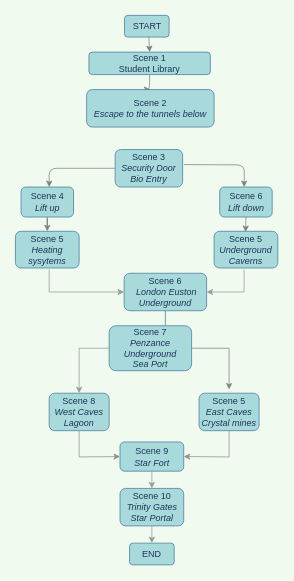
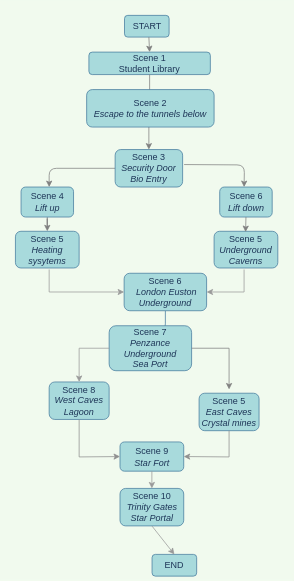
  <mxCell id="0" />
  <mxCell id="1" parent="0" />
  <mxCell id="2" style="edgeStyle=orthogonalEdgeStyle;curved=0;rounded=1;sketch=0;orthogonalLoop=1;jettySize=auto;html=1;fontColor=#1D3557;strokeColor=#808080;fillColor=#A8DADC;" parent="1" edge="1"><mxGeometry relative="1" as="geometry"><mxPoint x="325" y="249" as="targetPoint" /><mxPoint x="245" y="219" as="sourcePoint" /></mxGeometry></mxCell>
  <mxCell id="3" style="edgeStyle=orthogonalEdgeStyle;curved=0;rounded=1;sketch=0;orthogonalLoop=1;jettySize=auto;html=1;fontColor=#1D3557;strokeColor=#808080;fillColor=#A8DADC;" parent="1" source="4" edge="1"><mxGeometry relative="1" as="geometry"><mxPoint x="65" y="249" as="targetPoint" /><Array as="points"><mxPoint x="65" y="224" /></Array></mxGeometry></mxCell>
  <mxCell id="4" value="Scene 3 &lt;br&gt;&lt;i&gt;Security Door&lt;br&gt;Bio Entry&lt;/i&gt;" style="whiteSpace=wrap;html=1;fillColor=#A8DADC;strokeColor=#457B9D;fontColor=#1D3557;rounded=1;" parent="1" vertex="1"><mxGeometry x="153" y="199" width="90" height="50" as="geometry" /></mxCell>
  <mxCell id="5" value="Scene 5 &lt;i&gt;Underground&lt;br&gt;Caverns&lt;/i&gt;" style="whiteSpace=wrap;html=1;fillColor=#A8DADC;strokeColor=#457B9D;fontColor=#1D3557;rounded=1;" parent="1" vertex="1"><mxGeometry x="285" y="308" width="85" height="49" as="geometry" /></mxCell>
  <mxCell id="6" value="Scene 1&lt;br&gt;Student Library" style="whiteSpace=wrap;html=1;fillColor=#A8DADC;strokeColor=#457B9D;fontColor=#1D3557;rounded=1;" parent="1" vertex="1"><mxGeometry x="118" y="69" width="162" height="30" as="geometry" /></mxCell>
- <mxCell id="7" value="" style="edgeStyle=orthogonalEdgeStyle;curved=0;rounded=1;sketch=0;orthogonalLoop=1;jettySize=auto;html=1;fontColor=#1D3557;strokeColor=#808080;fillColor=#A8DADC;exitX=0.5;exitY=1;exitDx=0;exitDy=0;" parent="1" source="6" target="8" edge="1"><mxGeometry relative="1" as="geometry" /></mxCell>
+ <mxCell id="7" value="" style="edgeStyle=orthogonalEdgeStyle;curved=0;rounded=1;sketch=0;orthogonalLoop=1;jettySize=auto;html=1;fontColor=#1D3557;strokeColor=#808080;fillColor=#A8DADC;exitX=0.5;exitY=1;exitDx=0;exitDy=0;" parent="1" source="6" target="4" edge="1"><mxGeometry relative="1" as="geometry" /></mxCell>
  <mxCell id="8" value="Scene 2&lt;br&gt;&lt;i&gt;Escape to the tunnels below&lt;/i&gt;" style="whiteSpace=wrap;html=1;fillColor=#A8DADC;strokeColor=#457B9D;fontColor=#1D3557;rounded=1;" parent="1" vertex="1"><mxGeometry x="115" y="119" width="170" height="50" as="geometry" /></mxCell>
  <mxCell id="9" value="" style="edgeStyle=orthogonalEdgeStyle;curved=0;rounded=1;sketch=0;orthogonalLoop=1;jettySize=auto;html=1;fontColor=#1D3557;strokeColor=#808080;fillColor=#A8DADC;entryX=0.5;entryY=0;entryDx=0;entryDy=0;" parent="1" source="10" target="15" edge="1"><mxGeometry relative="1" as="geometry"><mxPoint x="63" y="329" as="targetPoint" /></mxGeometry></mxCell>
  <mxCell id="10" value="Scene 4&lt;br&gt;&lt;i&gt;Lift up&lt;/i&gt;" style="whiteSpace=wrap;html=1;fillColor=#A8DADC;strokeColor=#457B9D;fontColor=#1D3557;rounded=1;" parent="1" vertex="1"><mxGeometry x="27.5" y="249" width="70" height="40" as="geometry" /></mxCell>
  <mxCell id="11" value="Scene 6&lt;br&gt;&lt;i&gt;Lift down&lt;/i&gt;" style="whiteSpace=wrap;html=1;fillColor=#A8DADC;strokeColor=#457B9D;fontColor=#1D3557;rounded=1;" parent="1" vertex="1"><mxGeometry x="292.5" y="249" width="70" height="40" as="geometry" /></mxCell>
  <mxCell id="12" style="edgeStyle=orthogonalEdgeStyle;curved=0;rounded=1;sketch=0;orthogonalLoop=1;jettySize=auto;html=1;fontColor=#1D3557;strokeColor=#457B9D;fillColor=#A8DADC;" parent="1" source="14" edge="1"><mxGeometry relative="1" as="geometry"><mxPoint x="200.5" y="469" as="targetPoint" /></mxGeometry></mxCell>
  <mxCell id="13" value="" style="edgeStyle=orthogonalEdgeStyle;curved=0;rounded=1;sketch=0;orthogonalLoop=1;jettySize=auto;html=1;fontColor=#1D3557;strokeColor=#808080;fillColor=#A8DADC;exitX=0.5;exitY=1;exitDx=0;exitDy=0;" parent="1" source="11" edge="1"><mxGeometry relative="1" as="geometry"><mxPoint x="327" y="299" as="sourcePoint" /><mxPoint x="327" y="309" as="targetPoint" /></mxGeometry></mxCell>
  <mxCell id="14" value="&amp;nbsp; &amp;nbsp; &amp;nbsp; &amp;nbsp;Scene 6&amp;nbsp; &amp;nbsp; &amp;nbsp; &amp;nbsp; &amp;nbsp;&lt;i&gt;London&amp;nbsp;Euston Underground&lt;/i&gt;" style="whiteSpace=wrap;html=1;fillColor=#A8DADC;strokeColor=#457B9D;fontColor=#1D3557;rounded=1;" parent="1" vertex="1"><mxGeometry x="165" y="364" width="110" height="50" as="geometry" /></mxCell>
  <mxCell id="15" value="Scene 5 &lt;i&gt;Heating sysytems&lt;/i&gt;" style="whiteSpace=wrap;html=1;fillColor=#A8DADC;strokeColor=#457B9D;fontColor=#1D3557;rounded=1;" parent="1" vertex="1"><mxGeometry x="20" y="308" width="85" height="49" as="geometry" /></mxCell>
  <mxCell id="16" value="Scene 5&lt;br&gt;&lt;i&gt;East Caves&lt;br&gt;Crystal mines&lt;/i&gt;" style="whiteSpace=wrap;html=1;fillColor=#A8DADC;strokeColor=#457B9D;fontColor=#1D3557;rounded=1;" parent="1" vertex="1"><mxGeometry x="265" y="524" width="80" height="50" as="geometry" /></mxCell>
- <mxCell id="17" value="Scene 8&lt;br&gt;&lt;i&gt;West Caves&lt;br&gt;Lagoon&lt;/i&gt;" style="whiteSpace=wrap;html=1;fillColor=#A8DADC;strokeColor=#457B9D;fontColor=#1D3557;rounded=1;" parent="1" vertex="1"><mxGeometry x="65" y="524" width="80" height="50" as="geometry" /></mxCell>
+ <mxCell id="17" value="Scene 8&lt;br&gt;&lt;i&gt;West Caves&lt;br&gt;Lagoon&lt;/i&gt;" style="whiteSpace=wrap;html=1;fillColor=#A8DADC;strokeColor=#457B9D;fontColor=#1D3557;rounded=1;" parent="1" vertex="1"><mxGeometry x="65" y="509" width="80" height="50" as="geometry" /></mxCell>
  <mxCell id="18" value="Scene 7&lt;br&gt;&lt;i&gt;Penzance Underground&lt;br&gt;Sea Port&lt;/i&gt;" style="whiteSpace=wrap;html=1;fillColor=#A8DADC;strokeColor=#457B9D;fontColor=#1D3557;rounded=1;" parent="1" vertex="1"><mxGeometry x="145" y="434" width="110" height="60" as="geometry" /></mxCell>
  <mxCell id="19" value="Scene 9&lt;br&gt;&lt;i&gt;Star Fort&lt;/i&gt;" style="whiteSpace=wrap;html=1;fillColor=#A8DADC;strokeColor=#457B9D;fontColor=#1D3557;rounded=1;" parent="1" vertex="1"><mxGeometry x="159.5" y="589" width="85" height="39" as="geometry" /></mxCell>
  <mxCell id="20" value="START" style="whiteSpace=wrap;html=1;fillColor=#A8DADC;strokeColor=#457B9D;fontColor=#1D3557;rounded=1;" parent="1" vertex="1"><mxGeometry x="165.5" y="20" width="59.5" height="29" as="geometry" /></mxCell>
  <mxCell id="21" value="" style="endArrow=classic;html=1;rounded=1;sketch=0;fontColor=#1D3557;strokeColor=#808080;fillColor=#A8DADC;curved=0;entryX=0.5;entryY=0;entryDx=0;entryDy=0;" parent="1" target="6" edge="1"><mxGeometry width="50" height="50" relative="1" as="geometry"><mxPoint x="198" y="49" as="sourcePoint" /><mxPoint x="295" y="29" as="targetPoint" /></mxGeometry></mxCell>
  <mxCell id="22" value="Scene 10&lt;br&gt;&lt;i&gt;Trinity Gates&lt;br&gt;Star Portal&lt;/i&gt;" style="whiteSpace=wrap;html=1;fillColor=#A8DADC;strokeColor=#457B9D;fontColor=#1D3557;rounded=1;" parent="1" vertex="1"><mxGeometry x="159.5" y="651" width="85" height="50" as="geometry" /></mxCell>
- <mxCell id="23" value="END" style="whiteSpace=wrap;html=1;fillColor=#A8DADC;strokeColor=#457B9D;fontColor=#1D3557;rounded=1;" parent="1" vertex="1"><mxGeometry x="172.25" y="724" width="59.5" height="29" as="geometry" /></mxCell>
+ <mxCell id="23" value="END" style="whiteSpace=wrap;html=1;fillColor=#A8DADC;strokeColor=#457B9D;fontColor=#1D3557;rounded=1;" parent="1" vertex="1"><mxGeometry x="202.25" y="739" width="59.5" height="29" as="geometry" /></mxCell>
  <mxCell id="24" value="" style="endArrow=classic;html=1;rounded=0;exitX=0.5;exitY=1;exitDx=0;exitDy=0;entryX=1;entryY=0.5;entryDx=0;entryDy=0;strokeColor=#8F8F8F;" parent="1" source="16" target="19" edge="1"><mxGeometry width="50" height="50" relative="1" as="geometry"><mxPoint x="195" y="729" as="sourcePoint" /><mxPoint x="245" y="679" as="targetPoint" /><Array as="points"><mxPoint x="305" y="609" /></Array></mxGeometry></mxCell>
  <mxCell id="25" value="" style="endArrow=classic;html=1;rounded=0;exitX=0.5;exitY=1;exitDx=0;exitDy=0;entryX=0;entryY=0.5;entryDx=0;entryDy=0;strokeColor=#8F8F8F;" parent="1" source="17" target="19" edge="1"><mxGeometry width="50" height="50" relative="1" as="geometry"><mxPoint x="55" y="660" as="sourcePoint" /><mxPoint x="105" y="610" as="targetPoint" /><Array as="points"><mxPoint x="105" y="609" /></Array></mxGeometry></mxCell>
  <mxCell id="26" value="" style="endArrow=classic;html=1;rounded=0;strokeColor=#999999;entryX=0;entryY=0.5;entryDx=0;entryDy=0;" parent="1" target="14" edge="1"><mxGeometry width="50" height="50" relative="1" as="geometry"><mxPoint x="65" y="359" as="sourcePoint" /><mxPoint x="-5" y="429" as="targetPoint" /><Array as="points"><mxPoint x="65" y="389" /></Array></mxGeometry></mxCell>
  <mxCell id="27" value="" style="endArrow=classic;html=1;rounded=0;strokeColor=#999999;entryX=1;entryY=0.5;entryDx=0;entryDy=0;" parent="1" target="14" edge="1"><mxGeometry width="50" height="50" relative="1" as="geometry"><mxPoint x="325" y="359" as="sourcePoint" /><mxPoint x="245" y="359" as="targetPoint" /><Array as="points"><mxPoint x="325" y="389" /></Array></mxGeometry></mxCell>
  <mxCell id="28" value="" style="endArrow=classic;html=1;rounded=0;strokeColor=#999999;entryX=0.5;entryY=0;entryDx=0;entryDy=0;exitX=0.5;exitY=1;exitDx=0;exitDy=0;" parent="1" source="22" target="23" edge="1"><mxGeometry width="50" height="50" relative="1" as="geometry"><mxPoint x="125" y="589" as="sourcePoint" /><mxPoint x="175" y="539" as="targetPoint" /></mxGeometry></mxCell>
  <mxCell id="29" value="" style="endArrow=classic;html=1;rounded=0;strokeColor=#999999;entryX=0.5;entryY=0;entryDx=0;entryDy=0;exitX=0.5;exitY=1;exitDx=0;exitDy=0;" parent="1" edge="1"><mxGeometry width="50" height="50" relative="1" as="geometry"><mxPoint x="202" y="628" as="sourcePoint" /><mxPoint x="202" y="651" as="targetPoint" /></mxGeometry></mxCell>
  <mxCell id="30" value="" style="endArrow=classic;html=1;rounded=0;entryX=0.5;entryY=0;entryDx=0;entryDy=0;exitX=0;exitY=0.5;exitDx=0;exitDy=0;strokeColor=#999999;" edge="1" parent="1" source="18" target="17"><mxGeometry width="50" height="50" relative="1" as="geometry"><mxPoint x="185" y="489" as="sourcePoint" /><mxPoint x="235" y="439" as="targetPoint" /><Array as="points"><mxPoint x="105" y="464" /></Array></mxGeometry></mxCell>
  <mxCell id="31" value="" style="endArrow=classic;html=1;rounded=0;exitX=1;exitY=0.5;exitDx=0;exitDy=0;strokeColor=#808080;" edge="1" parent="1" source="18"><mxGeometry width="50" height="50" relative="1" as="geometry"><mxPoint x="185" y="489" as="sourcePoint" /><mxPoint x="305" y="519" as="targetPoint" /><Array as="points"><mxPoint x="305" y="464" /></Array></mxGeometry></mxCell>
